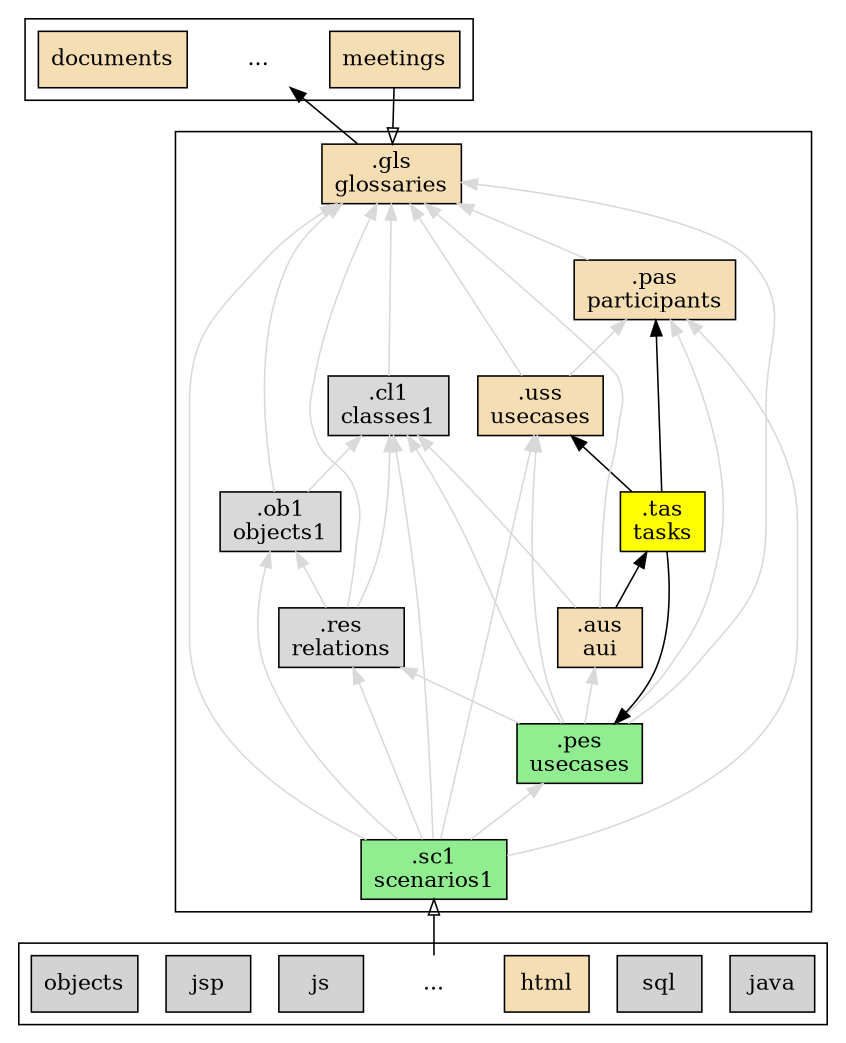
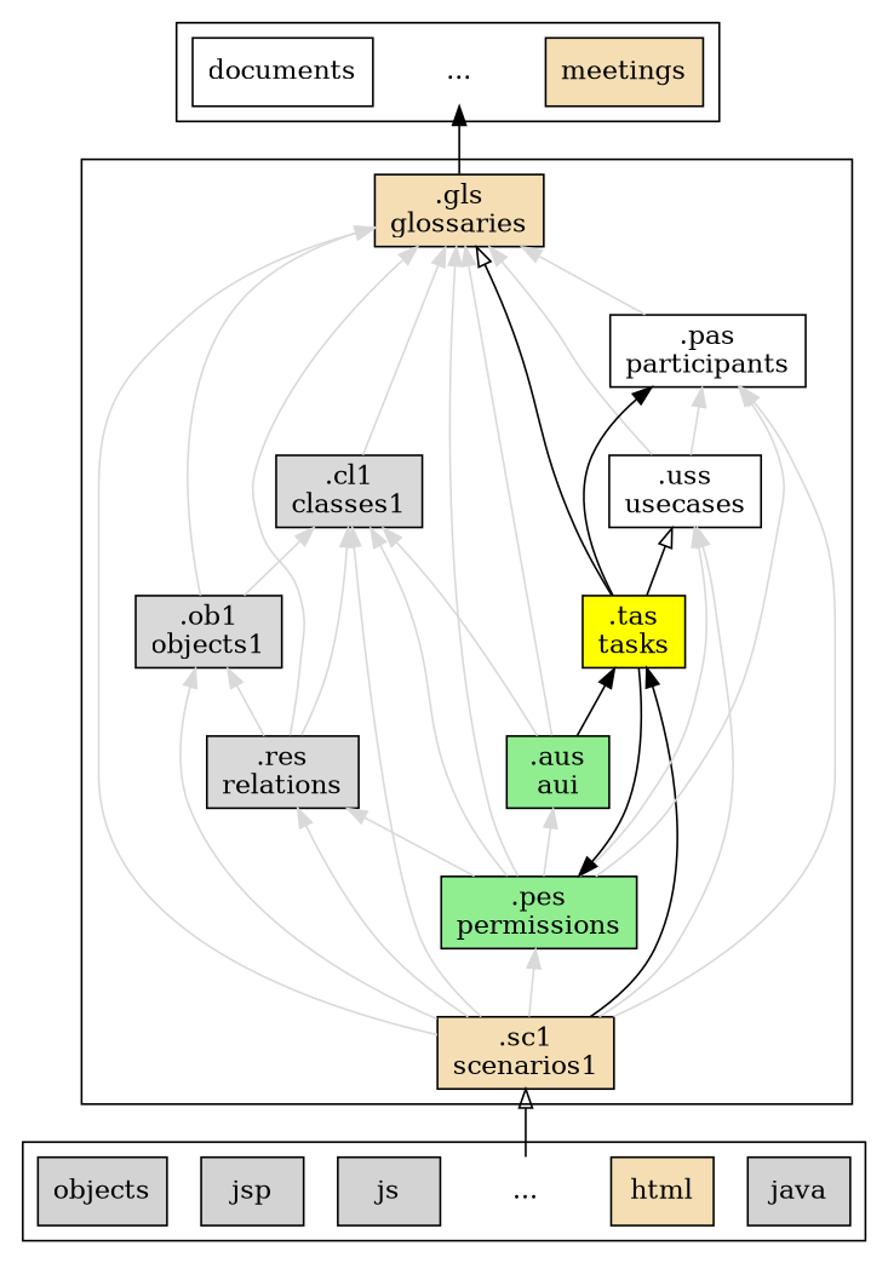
  digraph {
    compound=true
    fontname="DejaVu Serif"
    rankdir=BT
    node [fillcolor=wheat fontname="DejaVu Serif" shape=box style=filled]
    edge [fontname="DejaVu Serif" color=grey85 penwidth=1]
    meetings
    n2 [color=white fillcolor=white label="..."]
-   documents
+   documents [fillcolor=white]
    n4 [label=".gls\nglossaries" penwidth=1]
    n5 [fillcolor=grey85 label=".cl1\nclasses1" penwidth=1]
    n6 [fillcolor=grey85 label=".ob1\nobjects1" penwidth=1]
-   n7 [fillcolor=lightgreen label=".sc1\nscenarios1" penwidth=1]
-   n8 [label=".uss\nusecases" penwidth=1]
-   n9 [fillcolor=lightgreen label=".pes\nusecases" penwidth=1]
+   n7 [label=".sc1\nscenarios1" penwidth=1]
+   n8 [fillcolor=white label=".uss\nusecases" penwidth=1]
+   n9 [fillcolor=lightgreen label=".pes\npermissions" penwidth=1]
    n10 [fillcolor=grey85 label=".res\nrelations" penwidth=1]
    n11 [fillcolor=yellow label=".tas\ntasks" penwidth=1]
-   n12 [label=".pas\nparticipants" penwidth=1]
-   n13 [label=".aus\naui" penwidth=1]
+   n12 [fillcolor=white label=".pas\nparticipants" penwidth=1]
+   n13 [fillcolor=lightgreen label=".aus\naui" penwidth=1]
    java [fillcolor=lightgrey]
-   sql [fillcolor=lightgrey]
    html
    n17 [color=white fillcolor=white label="..."]
    js [fillcolor=lightgrey]
    jsp [fillcolor=lightgrey]
    n20 [fillcolor=lightgrey label=objects]
    subgraph cluster_1 {
      meetings
      n2
      documents
    }
    subgraph cluster_2 {
      n4
      n5
      n6
      n7
      n8
      n9
      n10
      n11
      n12
      n13
    }
    subgraph cluster_3 {
      java
-     sql
      html
      n17
      js
      jsp
      n20
    }
    n4 -> n2 [arrowhead=normal color="" penwidth=""]
    n5 -> n4
    n6 -> n4
    n6 -> n5
    n7 -> n4
    n7 -> n5
    n7 -> n6
    n7 -> n8
    n7 -> n9
    n7 -> n10
+   n7 -> n11 [arrowhead=normal color=black]
    n7 -> n12
    n8 -> n4
    n8 -> n12
    n9 -> n4
    n9 -> n5
    n9 -> n8
    n9 -> n10
    n9 -> n12
    n9 -> n13
    n10 -> n4
    n10 -> n5
    n10 -> n6
-   meetings -> n4 [arrowhead=onormal color=black]
-   n11 -> n8 [arrowhead=normal color=black]
+   n11 -> n4 [arrowhead=onormal color=black]
+   n11 -> n8 [arrowhead=onormal color=black]
    n11 -> n9 [arrowhead=normal color=black]
    n11 -> n12 [arrowhead=normal color=black]
    n12 -> n4
    n13 -> n4
    n13 -> n5
    n13 -> n11 [arrowhead=normal color=black]
    n17 -> n7 [arrowhead=onormal color="" penwidth=""]
  }
